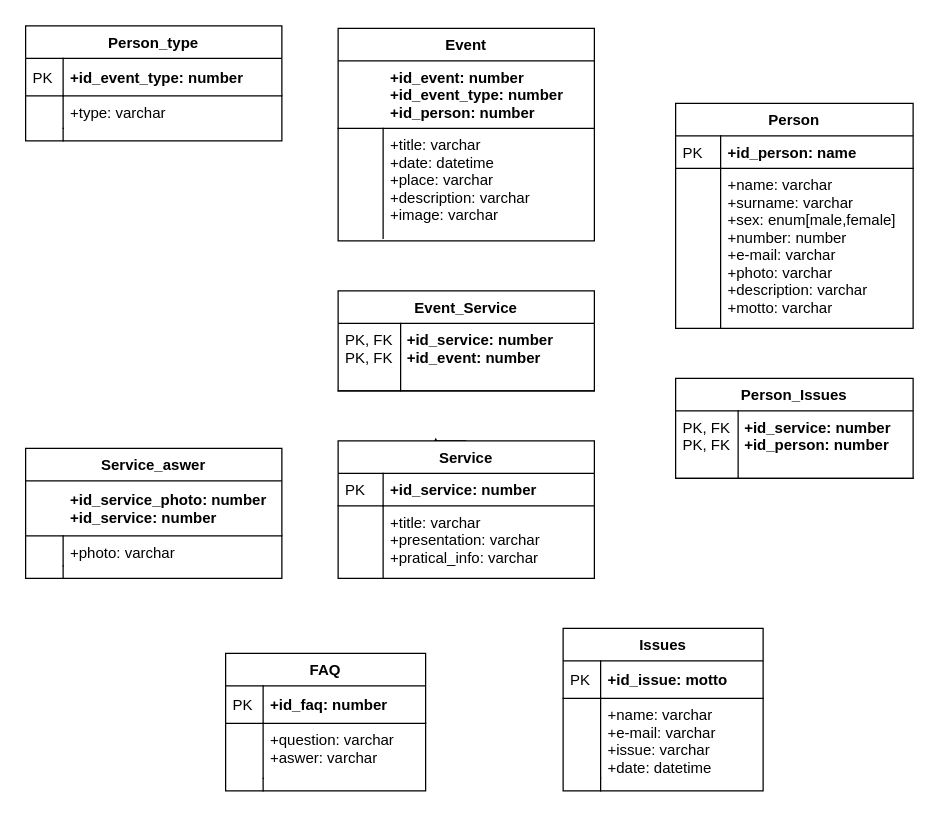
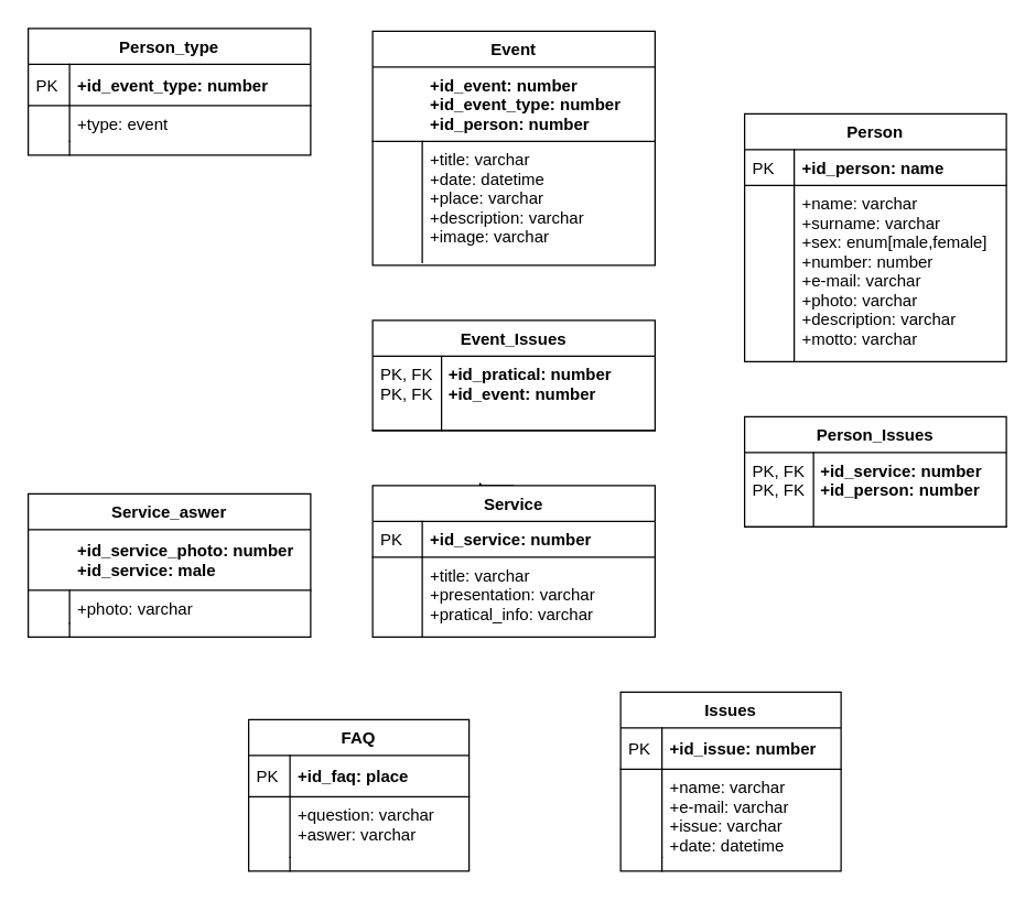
  <mxCell id="0" />
  <mxCell id="1" parent="0" />
  <mxCell id="2" style="edgeStyle=orthogonalEdgeStyle;rounded=0;orthogonalLoop=1;jettySize=auto;html=1;exitX=0.5;exitY=0;exitDx=0;exitDy=0;entryX=0.381;entryY=-0.023;entryDx=0;entryDy=0;entryPerimeter=0;" parent="1" source="7" target="7" edge="1"><mxGeometry relative="1" as="geometry" /></mxCell>
  <mxCell id="3" value="Event" style="swimlane;fontStyle=1;childLayout=stackLayout;horizontal=1;startSize=26;horizontalStack=0;resizeParent=1;resizeLast=0;collapsible=1;marginBottom=0;rounded=0;shadow=0;strokeWidth=1;" parent="1" vertex="1"><mxGeometry x="270" y="22" width="205" height="170" as="geometry"><mxRectangle x="90" y="120" width="160" height="26" as="alternateBounds" /></mxGeometry></mxCell>
  <mxCell id="4" value="+id_event: number&#10;+id_event_type: number&#10;+id_person: number" style="shape=partialRectangle;top=0;left=0;right=0;bottom=1;align=left;verticalAlign=top;fillColor=none;spacingLeft=40;spacingRight=4;overflow=hidden;rotatable=0;points=[[0,0.5],[1,0.5]];portConstraint=eastwest;dropTarget=0;rounded=0;shadow=0;strokeWidth=1;fontStyle=1" parent="3" vertex="1"><mxGeometry y="26" width="205" height="54" as="geometry" /></mxCell>
  <mxCell id="5" value="+title: varchar&#10;+date: datetime&#10;+place: varchar&#10;+description: varchar&#10;+image: varchar" style="shape=partialRectangle;top=0;left=0;right=0;bottom=0;align=left;verticalAlign=top;fillColor=none;spacingLeft=40;spacingRight=4;overflow=hidden;rotatable=0;points=[[0,0.5],[1,0.5]];portConstraint=eastwest;dropTarget=0;rounded=0;shadow=0;strokeWidth=1;" parent="3" vertex="1"><mxGeometry y="80" width="205" height="88" as="geometry" /></mxCell>
  <mxCell id="6" value="" style="shape=partialRectangle;top=0;left=0;bottom=0;fillColor=none;align=left;verticalAlign=top;spacingLeft=4;spacingRight=4;overflow=hidden;rotatable=0;points=[];portConstraint=eastwest;part=1;" parent="5" vertex="1" connectable="0"><mxGeometry width="36" height="88.0" as="geometry" /></mxCell>
  <mxCell id="7" value="Service" style="swimlane;fontStyle=1;childLayout=stackLayout;horizontal=1;startSize=26;horizontalStack=0;resizeParent=1;resizeLast=0;collapsible=1;marginBottom=0;rounded=0;shadow=0;strokeWidth=1;" parent="1" vertex="1"><mxGeometry x="270" y="352" width="205" height="110" as="geometry"><mxRectangle x="260" y="270" width="160" height="26" as="alternateBounds" /></mxGeometry></mxCell>
  <mxCell id="8" value="+id_service: number" style="shape=partialRectangle;top=0;left=0;right=0;bottom=1;align=left;verticalAlign=top;fillColor=none;spacingLeft=40;spacingRight=4;overflow=hidden;rotatable=0;points=[[0,0.5],[1,0.5]];portConstraint=eastwest;dropTarget=0;rounded=0;shadow=0;strokeWidth=1;fontStyle=1" parent="7" vertex="1"><mxGeometry y="26" width="205" height="26" as="geometry" /></mxCell>
  <mxCell id="9" value="PK" style="shape=partialRectangle;top=0;left=0;bottom=0;fillColor=none;align=left;verticalAlign=top;spacingLeft=4;spacingRight=4;overflow=hidden;rotatable=0;points=[];portConstraint=eastwest;part=1;" parent="8" vertex="1" connectable="0"><mxGeometry width="36" height="26" as="geometry" /></mxCell>
  <mxCell id="10" value="+title: varchar&#10;+presentation: varchar&#10;+pratical_info: varchar" style="shape=partialRectangle;top=0;left=0;right=0;bottom=0;align=left;verticalAlign=top;fillColor=none;spacingLeft=40;spacingRight=4;overflow=hidden;rotatable=0;points=[[0,0.5],[1,0.5]];portConstraint=eastwest;dropTarget=0;rounded=0;shadow=0;strokeWidth=1;" parent="7" vertex="1"><mxGeometry y="52" width="205" height="58" as="geometry" /></mxCell>
  <mxCell id="11" value="" style="shape=partialRectangle;top=0;left=0;bottom=0;fillColor=none;align=left;verticalAlign=top;spacingLeft=4;spacingRight=4;overflow=hidden;rotatable=0;points=[];portConstraint=eastwest;part=1;" parent="10" vertex="1" connectable="0"><mxGeometry width="36" height="58" as="geometry" /></mxCell>
- <mxCell id="12" value="Event_Service" style="swimlane;fontStyle=1;childLayout=stackLayout;horizontal=1;startSize=26;horizontalStack=0;resizeParent=1;resizeLast=0;collapsible=1;marginBottom=0;rounded=0;shadow=0;strokeWidth=1;" parent="1" vertex="1"><mxGeometry x="270" y="232" width="205" height="80" as="geometry"><mxRectangle x="260" y="270" width="160" height="26" as="alternateBounds" /></mxGeometry></mxCell>
- <mxCell id="13" value="    +id_service: number&#10;    +id_event: number" style="shape=partialRectangle;top=0;left=0;right=0;bottom=1;align=left;verticalAlign=top;fillColor=none;spacingLeft=40;spacingRight=4;overflow=hidden;rotatable=0;points=[[0,0.5],[1,0.5]];portConstraint=eastwest;dropTarget=0;rounded=0;shadow=0;strokeWidth=1;fontStyle=1" parent="12" vertex="1"><mxGeometry y="26" width="205" height="54" as="geometry" /></mxCell>
+ <mxCell id="12" value="Event_Issues" style="swimlane;fontStyle=1;childLayout=stackLayout;horizontal=1;startSize=26;horizontalStack=0;resizeParent=1;resizeLast=0;collapsible=1;marginBottom=0;rounded=0;shadow=0;strokeWidth=1;" parent="1" vertex="1"><mxGeometry x="270" y="232" width="205" height="80" as="geometry"><mxRectangle x="260" y="270" width="160" height="26" as="alternateBounds" /></mxGeometry></mxCell>
+ <mxCell id="13" value="    +id_pratical: number&#10;    +id_event: number" style="shape=partialRectangle;top=0;left=0;right=0;bottom=1;align=left;verticalAlign=top;fillColor=none;spacingLeft=40;spacingRight=4;overflow=hidden;rotatable=0;points=[[0,0.5],[1,0.5]];portConstraint=eastwest;dropTarget=0;rounded=0;shadow=0;strokeWidth=1;fontStyle=1" parent="12" vertex="1"><mxGeometry y="26" width="205" height="54" as="geometry" /></mxCell>
  <mxCell id="14" value="PK, FK&#10;PK, FK" style="shape=partialRectangle;top=0;left=0;bottom=0;fillColor=none;align=left;verticalAlign=top;spacingLeft=4;spacingRight=4;overflow=hidden;rotatable=0;points=[];portConstraint=eastwest;part=1;" parent="13" vertex="1" connectable="0"><mxGeometry width="50" height="54" as="geometry" /></mxCell>
  <mxCell id="15" value="Person_type" style="swimlane;fontStyle=1;childLayout=stackLayout;horizontal=1;startSize=26;horizontalStack=0;resizeParent=1;resizeParentMax=0;resizeLast=0;collapsible=1;marginBottom=0;align=center;fontSize=12;" parent="1" vertex="1"><mxGeometry x="20" y="20" width="205" height="92" as="geometry" /></mxCell>
  <mxCell id="16" value="+id_event_type: number" style="shape=partialRectangle;top=0;left=0;right=0;bottom=1;align=left;verticalAlign=middle;fillColor=none;spacingLeft=34;spacingRight=4;overflow=hidden;rotatable=0;points=[[0,0.5],[1,0.5]];portConstraint=eastwest;dropTarget=0;fontStyle=1;fontSize=12;" parent="15" vertex="1"><mxGeometry y="26" width="205" height="30" as="geometry" /></mxCell>
  <mxCell id="17" value="PK" style="shape=partialRectangle;top=0;left=0;bottom=0;fillColor=none;align=left;verticalAlign=middle;spacingLeft=4;spacingRight=4;overflow=hidden;rotatable=0;points=[];portConstraint=eastwest;part=1;fontSize=12;" parent="16" vertex="1" connectable="0"><mxGeometry width="30" height="30" as="geometry" /></mxCell>
- <mxCell id="18" value="+type: varchar" style="shape=partialRectangle;top=0;left=0;right=0;bottom=0;align=left;verticalAlign=top;fillColor=none;spacingLeft=34;spacingRight=4;overflow=hidden;rotatable=0;points=[[0,0.5],[1,0.5]];portConstraint=eastwest;dropTarget=0;fontSize=12;" parent="15" vertex="1"><mxGeometry y="56" width="205" height="26" as="geometry" /></mxCell>
+ <mxCell id="18" value="+type: event" style="shape=partialRectangle;top=0;left=0;right=0;bottom=0;align=left;verticalAlign=top;fillColor=none;spacingLeft=34;spacingRight=4;overflow=hidden;rotatable=0;points=[[0,0.5],[1,0.5]];portConstraint=eastwest;dropTarget=0;fontSize=12;" parent="15" vertex="1"><mxGeometry y="56" width="205" height="26" as="geometry" /></mxCell>
  <mxCell id="19" value="" style="shape=partialRectangle;top=0;left=0;bottom=0;fillColor=none;align=left;verticalAlign=top;spacingLeft=4;spacingRight=4;overflow=hidden;rotatable=0;points=[];portConstraint=eastwest;part=1;fontSize=12;" parent="18" vertex="1" connectable="0"><mxGeometry width="30" height="26" as="geometry" /></mxCell>
  <mxCell id="20" value="" style="shape=partialRectangle;top=0;left=0;right=0;bottom=0;align=left;verticalAlign=top;fillColor=none;spacingLeft=34;spacingRight=4;overflow=hidden;rotatable=0;points=[[0,0.5],[1,0.5]];portConstraint=eastwest;dropTarget=0;fontSize=12;" parent="15" vertex="1"><mxGeometry y="82" width="205" height="10" as="geometry" /></mxCell>
  <mxCell id="21" value="" style="shape=partialRectangle;top=0;left=0;bottom=0;fillColor=none;align=left;verticalAlign=top;spacingLeft=4;spacingRight=4;overflow=hidden;rotatable=0;points=[];portConstraint=eastwest;part=1;fontSize=12;" parent="20" vertex="1" connectable="0"><mxGeometry width="30" height="10" as="geometry" /></mxCell>
  <mxCell id="22" value="Service_aswer" style="swimlane;fontStyle=1;childLayout=stackLayout;horizontal=1;startSize=26;horizontalStack=0;resizeParent=1;resizeParentMax=0;resizeLast=0;collapsible=1;marginBottom=0;align=center;fontSize=12;" parent="1" vertex="1"><mxGeometry x="20" y="358" width="205" height="104" as="geometry" /></mxCell>
- <mxCell id="23" value="+id_service_photo: number&#10;+id_service: number" style="shape=partialRectangle;top=0;left=0;right=0;bottom=1;align=left;verticalAlign=middle;fillColor=none;spacingLeft=34;spacingRight=4;overflow=hidden;rotatable=0;points=[[0,0.5],[1,0.5]];portConstraint=eastwest;dropTarget=0;fontStyle=1;fontSize=12;" parent="22" vertex="1"><mxGeometry y="26" width="205" height="44" as="geometry" /></mxCell>
+ <mxCell id="23" value="+id_service_photo: number&#10;+id_service: male" style="shape=partialRectangle;top=0;left=0;right=0;bottom=1;align=left;verticalAlign=middle;fillColor=none;spacingLeft=34;spacingRight=4;overflow=hidden;rotatable=0;points=[[0,0.5],[1,0.5]];portConstraint=eastwest;dropTarget=0;fontStyle=1;fontSize=12;" parent="22" vertex="1"><mxGeometry y="26" width="205" height="44" as="geometry" /></mxCell>
  <mxCell id="24" value="+photo: varchar" style="shape=partialRectangle;top=0;left=0;right=0;bottom=0;align=left;verticalAlign=top;fillColor=none;spacingLeft=34;spacingRight=4;overflow=hidden;rotatable=0;points=[[0,0.5],[1,0.5]];portConstraint=eastwest;dropTarget=0;fontSize=12;" parent="22" vertex="1"><mxGeometry y="70" width="205" height="24" as="geometry" /></mxCell>
  <mxCell id="25" value="" style="shape=partialRectangle;top=0;left=0;bottom=0;fillColor=none;align=left;verticalAlign=top;spacingLeft=4;spacingRight=4;overflow=hidden;rotatable=0;points=[];portConstraint=eastwest;part=1;fontSize=12;" parent="24" vertex="1" connectable="0"><mxGeometry width="30" height="24" as="geometry" /></mxCell>
  <mxCell id="26" value="" style="shape=partialRectangle;top=0;left=0;right=0;bottom=0;align=left;verticalAlign=top;fillColor=none;spacingLeft=34;spacingRight=4;overflow=hidden;rotatable=0;points=[[0,0.5],[1,0.5]];portConstraint=eastwest;dropTarget=0;fontSize=12;" parent="22" vertex="1"><mxGeometry y="94" width="205" height="10" as="geometry" /></mxCell>
  <mxCell id="27" value="" style="shape=partialRectangle;top=0;left=0;bottom=0;fillColor=none;align=left;verticalAlign=top;spacingLeft=4;spacingRight=4;overflow=hidden;rotatable=0;points=[];portConstraint=eastwest;part=1;fontSize=12;" parent="26" vertex="1" connectable="0"><mxGeometry width="30" height="10" as="geometry" /></mxCell>
  <mxCell id="28" value="Person_Issues" style="swimlane;fontStyle=1;childLayout=stackLayout;horizontal=1;startSize=26;horizontalStack=0;resizeParent=1;resizeLast=0;collapsible=1;marginBottom=0;rounded=0;shadow=0;strokeWidth=1;" parent="1" vertex="1"><mxGeometry x="540" y="302" width="190" height="80" as="geometry"><mxRectangle x="260" y="270" width="160" height="26" as="alternateBounds" /></mxGeometry></mxCell>
  <mxCell id="29" value="    +id_service: number&#10;    +id_person: number" style="shape=partialRectangle;top=0;left=0;right=0;bottom=1;align=left;verticalAlign=top;fillColor=none;spacingLeft=40;spacingRight=4;overflow=hidden;rotatable=0;points=[[0,0.5],[1,0.5]];portConstraint=eastwest;dropTarget=0;rounded=0;shadow=0;strokeWidth=1;fontStyle=1" parent="28" vertex="1"><mxGeometry y="26" width="190" height="54" as="geometry" /></mxCell>
  <mxCell id="30" value="PK, FK&#10;PK, FK" style="shape=partialRectangle;top=0;left=0;bottom=0;fillColor=none;align=left;verticalAlign=top;spacingLeft=4;spacingRight=4;overflow=hidden;rotatable=0;points=[];portConstraint=eastwest;part=1;" parent="29" vertex="1" connectable="0"><mxGeometry width="50" height="54" as="geometry" /></mxCell>
  <mxCell id="31" value="Person" style="swimlane;fontStyle=1;childLayout=stackLayout;horizontal=1;startSize=26;horizontalStack=0;resizeParent=1;resizeLast=0;collapsible=1;marginBottom=0;rounded=0;shadow=0;strokeWidth=1;" parent="1" vertex="1"><mxGeometry x="540" y="82" width="190" height="180" as="geometry"><mxRectangle x="260" y="80" width="160" height="26" as="alternateBounds" /></mxGeometry></mxCell>
  <mxCell id="32" value="+id_person: name" style="shape=partialRectangle;top=0;left=0;right=0;bottom=1;align=left;verticalAlign=top;fillColor=none;spacingLeft=40;spacingRight=4;overflow=hidden;rotatable=0;points=[[0,0.5],[1,0.5]];portConstraint=eastwest;dropTarget=0;rounded=0;shadow=0;strokeWidth=1;fontStyle=1" parent="31" vertex="1"><mxGeometry y="26" width="190" height="26" as="geometry" /></mxCell>
  <mxCell id="33" value="PK" style="shape=partialRectangle;top=0;left=0;bottom=0;fillColor=none;align=left;verticalAlign=top;spacingLeft=4;spacingRight=4;overflow=hidden;rotatable=0;points=[];portConstraint=eastwest;part=1;" parent="32" vertex="1" connectable="0"><mxGeometry width="36" height="26" as="geometry" /></mxCell>
  <mxCell id="34" value="+name: varchar&#10;+surname: varchar&#10;+sex: enum[male,female]&#10;+number: number&#10;+e-mail: varchar&#10;+photo: varchar&#10;+description: varchar&#10;+motto: varchar" style="shape=partialRectangle;top=0;left=0;right=0;bottom=0;align=left;verticalAlign=top;fillColor=none;spacingLeft=40;spacingRight=4;overflow=hidden;rotatable=0;points=[[0,0.5],[1,0.5]];portConstraint=eastwest;dropTarget=0;rounded=0;shadow=0;strokeWidth=1;" parent="31" vertex="1"><mxGeometry y="52" width="190" height="128" as="geometry" /></mxCell>
  <mxCell id="35" value="" style="shape=partialRectangle;top=0;left=0;bottom=0;fillColor=none;align=left;verticalAlign=top;spacingLeft=4;spacingRight=4;overflow=hidden;rotatable=0;points=[];portConstraint=eastwest;part=1;" parent="34" vertex="1" connectable="0"><mxGeometry width="36" height="128" as="geometry" /></mxCell>
  <mxCell id="36" value="Issues" style="swimlane;fontStyle=1;childLayout=stackLayout;horizontal=1;startSize=26;horizontalStack=0;resizeParent=1;resizeParentMax=0;resizeLast=0;collapsible=1;marginBottom=0;align=center;fontSize=12;" parent="1" vertex="1"><mxGeometry x="450" y="502" width="160" height="130" as="geometry" /></mxCell>
- <mxCell id="37" value="+id_issue: motto" style="shape=partialRectangle;top=0;left=0;right=0;bottom=1;align=left;verticalAlign=middle;fillColor=none;spacingLeft=34;spacingRight=4;overflow=hidden;rotatable=0;points=[[0,0.5],[1,0.5]];portConstraint=eastwest;dropTarget=0;fontStyle=1;fontSize=12;" parent="36" vertex="1"><mxGeometry y="26" width="160" height="30" as="geometry" /></mxCell>
+ <mxCell id="37" value="+id_issue: number" style="shape=partialRectangle;top=0;left=0;right=0;bottom=1;align=left;verticalAlign=middle;fillColor=none;spacingLeft=34;spacingRight=4;overflow=hidden;rotatable=0;points=[[0,0.5],[1,0.5]];portConstraint=eastwest;dropTarget=0;fontStyle=1;fontSize=12;" parent="36" vertex="1"><mxGeometry y="26" width="160" height="30" as="geometry" /></mxCell>
  <mxCell id="38" value="PK" style="shape=partialRectangle;top=0;left=0;bottom=0;fillColor=none;align=left;verticalAlign=middle;spacingLeft=4;spacingRight=4;overflow=hidden;rotatable=0;points=[];portConstraint=eastwest;part=1;fontSize=12;" parent="37" vertex="1" connectable="0"><mxGeometry width="30" height="30" as="geometry" /></mxCell>
  <mxCell id="39" value="+name: varchar&#10;+e-mail: varchar&#10;+issue: varchar&#10;+date: datetime" style="shape=partialRectangle;top=0;left=0;right=0;bottom=0;align=left;verticalAlign=top;fillColor=none;spacingLeft=34;spacingRight=4;overflow=hidden;rotatable=0;points=[[0,0.5],[1,0.5]];portConstraint=eastwest;dropTarget=0;fontSize=12;" parent="36" vertex="1"><mxGeometry y="56" width="160" height="64" as="geometry" /></mxCell>
  <mxCell id="40" value="" style="shape=partialRectangle;top=0;left=0;bottom=0;fillColor=none;align=left;verticalAlign=top;spacingLeft=4;spacingRight=4;overflow=hidden;rotatable=0;points=[];portConstraint=eastwest;part=1;fontSize=12;" parent="39" vertex="1" connectable="0"><mxGeometry width="30" height="64" as="geometry" /></mxCell>
  <mxCell id="41" value="" style="shape=partialRectangle;top=0;left=0;right=0;bottom=0;align=left;verticalAlign=top;fillColor=none;spacingLeft=34;spacingRight=4;overflow=hidden;rotatable=0;points=[[0,0.5],[1,0.5]];portConstraint=eastwest;dropTarget=0;fontSize=12;" parent="36" vertex="1"><mxGeometry y="120" width="160" height="10" as="geometry" /></mxCell>
  <mxCell id="42" value="" style="shape=partialRectangle;top=0;left=0;bottom=0;fillColor=none;align=left;verticalAlign=top;spacingLeft=4;spacingRight=4;overflow=hidden;rotatable=0;points=[];portConstraint=eastwest;part=1;fontSize=12;" parent="41" vertex="1" connectable="0"><mxGeometry width="30" height="10" as="geometry" /></mxCell>
  <mxCell id="43" value="FAQ" style="swimlane;fontStyle=1;childLayout=stackLayout;horizontal=1;startSize=26;horizontalStack=0;resizeParent=1;resizeParentMax=0;resizeLast=0;collapsible=1;marginBottom=0;align=center;fontSize=12;" parent="1" vertex="1"><mxGeometry x="180" y="522" width="160" height="110" as="geometry" /></mxCell>
- <mxCell id="44" value="+id_faq: number" style="shape=partialRectangle;top=0;left=0;right=0;bottom=1;align=left;verticalAlign=middle;fillColor=none;spacingLeft=34;spacingRight=4;overflow=hidden;rotatable=0;points=[[0,0.5],[1,0.5]];portConstraint=eastwest;dropTarget=0;fontStyle=1;fontSize=12;" parent="43" vertex="1"><mxGeometry y="26" width="160" height="30" as="geometry" /></mxCell>
+ <mxCell id="44" value="+id_faq: place" style="shape=partialRectangle;top=0;left=0;right=0;bottom=1;align=left;verticalAlign=middle;fillColor=none;spacingLeft=34;spacingRight=4;overflow=hidden;rotatable=0;points=[[0,0.5],[1,0.5]];portConstraint=eastwest;dropTarget=0;fontStyle=1;fontSize=12;" parent="43" vertex="1"><mxGeometry y="26" width="160" height="30" as="geometry" /></mxCell>
  <mxCell id="45" value="PK" style="shape=partialRectangle;top=0;left=0;bottom=0;fillColor=none;align=left;verticalAlign=middle;spacingLeft=4;spacingRight=4;overflow=hidden;rotatable=0;points=[];portConstraint=eastwest;part=1;fontSize=12;" parent="44" vertex="1" connectable="0"><mxGeometry width="30" height="30" as="geometry" /></mxCell>
  <mxCell id="46" value="+question: varchar&#10;+aswer: varchar" style="shape=partialRectangle;top=0;left=0;right=0;bottom=0;align=left;verticalAlign=top;fillColor=none;spacingLeft=34;spacingRight=4;overflow=hidden;rotatable=0;points=[[0,0.5],[1,0.5]];portConstraint=eastwest;dropTarget=0;fontSize=12;" parent="43" vertex="1"><mxGeometry y="56" width="160" height="44" as="geometry" /></mxCell>
  <mxCell id="47" value="" style="shape=partialRectangle;top=0;left=0;bottom=0;fillColor=none;align=left;verticalAlign=top;spacingLeft=4;spacingRight=4;overflow=hidden;rotatable=0;points=[];portConstraint=eastwest;part=1;fontSize=12;" parent="46" vertex="1" connectable="0"><mxGeometry width="30" height="44" as="geometry" /></mxCell>
  <mxCell id="48" value="" style="shape=partialRectangle;top=0;left=0;right=0;bottom=0;align=left;verticalAlign=top;fillColor=none;spacingLeft=34;spacingRight=4;overflow=hidden;rotatable=0;points=[[0,0.5],[1,0.5]];portConstraint=eastwest;dropTarget=0;fontSize=12;" parent="43" vertex="1"><mxGeometry y="100" width="160" height="10" as="geometry" /></mxCell>
  <mxCell id="49" value="" style="shape=partialRectangle;top=0;left=0;bottom=0;fillColor=none;align=left;verticalAlign=top;spacingLeft=4;spacingRight=4;overflow=hidden;rotatable=0;points=[];portConstraint=eastwest;part=1;fontSize=12;" parent="48" vertex="1" connectable="0"><mxGeometry width="30" height="10" as="geometry" /></mxCell>
